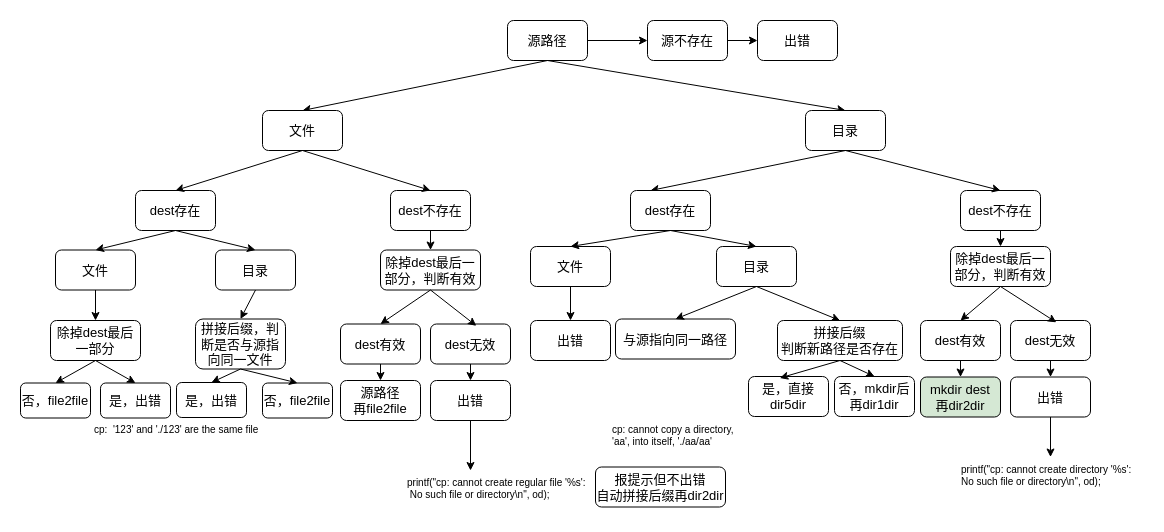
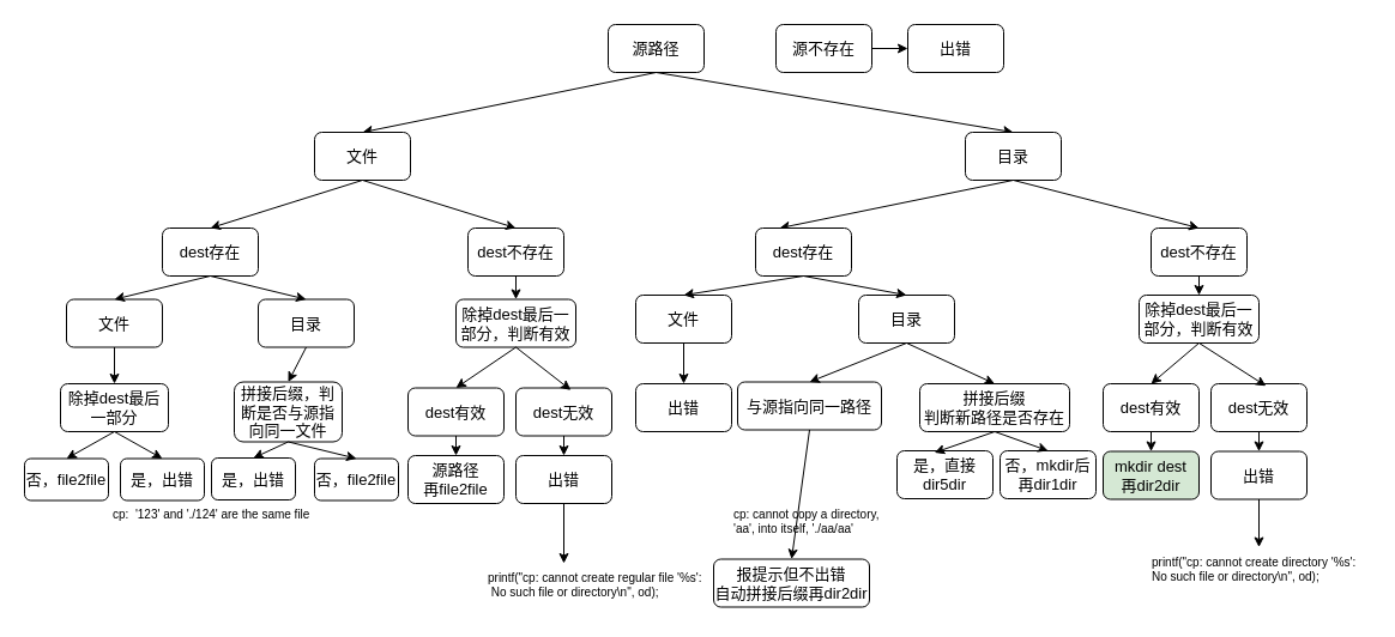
  <mxCell id="0" />
  <mxCell id="1" parent="0" />
  <mxCell id="2" value="源路径" style="rounded=1;whiteSpace=wrap;html=1;fontSize=13;" vertex="1" parent="1"><mxGeometry x="507" y="20" width="80" height="40" as="geometry" /></mxCell>
  <mxCell id="3" value="" style="endArrow=classic;html=1;rounded=0;fontSize=16;exitX=0.5;exitY=1;exitDx=0;exitDy=0;entryX=0.5;entryY=0;entryDx=0;entryDy=0;" edge="1" parent="1" source="2" target="5"><mxGeometry width="50" height="50" relative="1" as="geometry"><mxPoint x="640" y="370" as="sourcePoint" /><mxPoint x="500" y="140" as="targetPoint" /></mxGeometry></mxCell>
  <mxCell id="4" value="" style="endArrow=classic;html=1;rounded=0;fontSize=16;exitX=0.5;exitY=1;exitDx=0;exitDy=0;entryX=0.5;entryY=0;entryDx=0;entryDy=0;" edge="1" parent="1" source="2" target="6"><mxGeometry width="50" height="50" relative="1" as="geometry"><mxPoint x="640" y="370" as="sourcePoint" /><mxPoint x="740" y="140" as="targetPoint" /></mxGeometry></mxCell>
  <mxCell id="5" value="文件" style="rounded=1;whiteSpace=wrap;html=1;fontSize=13;" vertex="1" parent="1"><mxGeometry x="262" y="110" width="80" height="40" as="geometry" /></mxCell>
  <mxCell id="6" value="目录" style="rounded=1;whiteSpace=wrap;html=1;fontSize=13;" vertex="1" parent="1"><mxGeometry x="805" y="110" width="80" height="40" as="geometry" /></mxCell>
  <mxCell id="7" value="" style="endArrow=classic;html=1;rounded=0;fontSize=16;exitX=0.5;exitY=1;exitDx=0;exitDy=0;" edge="1" parent="1" source="6"><mxGeometry width="50" height="50" relative="1" as="geometry"><mxPoint x="710" y="150" as="sourcePoint" /><mxPoint x="650" y="190" as="targetPoint" /></mxGeometry></mxCell>
  <mxCell id="8" value="dest存在" style="rounded=1;whiteSpace=wrap;html=1;fontSize=13;" vertex="1" parent="1"><mxGeometry x="630" y="190" width="80" height="40" as="geometry" /></mxCell>
  <mxCell id="9" value="dest不存在" style="rounded=1;whiteSpace=wrap;html=1;fontSize=13;" vertex="1" parent="1"><mxGeometry x="960" y="190" width="80" height="40" as="geometry" /></mxCell>
  <mxCell id="10" value="文件" style="rounded=1;whiteSpace=wrap;html=1;fontSize=13;" vertex="1" parent="1"><mxGeometry x="530" y="246" width="80" height="40" as="geometry" /></mxCell>
  <mxCell id="11" value="目录" style="rounded=1;whiteSpace=wrap;html=1;fontSize=13;" vertex="1" parent="1"><mxGeometry x="716" y="246" width="80" height="40" as="geometry" /></mxCell>
  <mxCell id="12" value="与源指向同一路径" style="rounded=1;whiteSpace=wrap;html=1;fontSize=13;" vertex="1" parent="1"><mxGeometry x="615" y="318.5" width="120" height="40" as="geometry" /></mxCell>
  <mxCell id="13" value="源不存在" style="rounded=1;whiteSpace=wrap;html=1;fontSize=13;" vertex="1" parent="1"><mxGeometry x="647" y="20" width="80" height="40" as="geometry" /></mxCell>
  <mxCell id="14" value="出错" style="rounded=1;whiteSpace=wrap;html=1;fontSize=13;" vertex="1" parent="1"><mxGeometry x="757" y="20" width="80" height="40" as="geometry" /></mxCell>
  <mxCell id="15" value="除掉dest最后一部分，判断有效" style="rounded=1;whiteSpace=wrap;html=1;fontSize=13;" vertex="1" parent="1"><mxGeometry x="950" y="246" width="100" height="40" as="geometry" /></mxCell>
  <mxCell id="16" value="dest有效" style="rounded=1;whiteSpace=wrap;html=1;fontSize=13;" vertex="1" parent="1"><mxGeometry x="920" y="320" width="80" height="40" as="geometry" /></mxCell>
  <mxCell id="17" value="dest无效" style="rounded=1;whiteSpace=wrap;html=1;fontSize=13;" vertex="1" parent="1"><mxGeometry x="1010" y="320" width="80" height="40" as="geometry" /></mxCell>
  <mxCell id="18" value="报提示但不出错&lt;br&gt;自动拼接后缀再dir2dir" style="rounded=1;whiteSpace=wrap;html=1;fontSize=13;" vertex="1" parent="1"><mxGeometry x="595" y="466.5" width="130" height="40" as="geometry" /></mxCell>
  <mxCell id="19" value="出错" style="rounded=1;whiteSpace=wrap;html=1;fontSize=13;" vertex="1" parent="1"><mxGeometry x="530" y="320" width="80" height="40" as="geometry" /></mxCell>
  <mxCell id="20" style="edgeStyle=orthogonalEdgeStyle;rounded=0;orthogonalLoop=1;jettySize=auto;html=1;exitX=0.5;exitY=1;exitDx=0;exitDy=0;entryX=0.5;entryY=0;entryDx=0;entryDy=0;fontSize=10;" edge="1" parent="1" source="21" target="76"><mxGeometry relative="1" as="geometry" /></mxCell>
  <mxCell id="21" value="出错" style="rounded=1;whiteSpace=wrap;html=1;fontSize=13;" vertex="1" parent="1"><mxGeometry x="1010" y="376.5" width="80" height="40" as="geometry" /></mxCell>
  <mxCell id="22" value="mkdir dest&lt;br&gt;再dir2dir" style="rounded=1;whiteSpace=wrap;html=1;fontSize=13;fillColor=#d5e8d4;" vertex="1" parent="1"><mxGeometry x="920" y="376.5" width="80" height="40" as="geometry" /></mxCell>
  <mxCell id="23" value="" style="endArrow=classic;html=1;rounded=0;fontSize=16;exitX=0.5;exitY=1;exitDx=0;exitDy=0;entryX=0.5;entryY=0;entryDx=0;entryDy=0;" edge="1" parent="1" source="6" target="9"><mxGeometry width="50" height="50" relative="1" as="geometry"><mxPoint x="710" y="150" as="sourcePoint" /><mxPoint x="650" y="190" as="targetPoint" /></mxGeometry></mxCell>
  <mxCell id="24" value="" style="endArrow=classic;html=1;rounded=0;fontSize=16;exitX=0.5;exitY=1;exitDx=0;exitDy=0;entryX=0.5;entryY=0;entryDx=0;entryDy=0;" edge="1" parent="1" source="8" target="11"><mxGeometry width="50" height="50" relative="1" as="geometry"><mxPoint x="650" y="230" as="sourcePoint" /><mxPoint x="640" y="190" as="targetPoint" /></mxGeometry></mxCell>
  <mxCell id="25" value="" style="endArrow=classic;html=1;rounded=0;fontSize=16;exitX=0.5;exitY=1;exitDx=0;exitDy=0;entryX=0.5;entryY=0;entryDx=0;entryDy=0;" edge="1" parent="1" source="8" target="10"><mxGeometry width="50" height="50" relative="1" as="geometry"><mxPoint x="710" y="150" as="sourcePoint" /><mxPoint x="650" y="190" as="targetPoint" /></mxGeometry></mxCell>
  <mxCell id="26" value="" style="endArrow=classic;html=1;rounded=0;fontSize=16;exitX=0.5;exitY=1;exitDx=0;exitDy=0;entryX=0.5;entryY=0;entryDx=0;entryDy=0;" edge="1" parent="1" source="10" target="19"><mxGeometry width="50" height="50" relative="1" as="geometry"><mxPoint x="790" y="136" as="sourcePoint" /><mxPoint x="730" y="176" as="targetPoint" /></mxGeometry></mxCell>
  <mxCell id="27" value="" style="endArrow=classic;html=1;rounded=0;fontSize=16;exitX=0.5;exitY=1;exitDx=0;exitDy=0;entryX=0.5;entryY=0;entryDx=0;entryDy=0;" edge="1" parent="1" source="11" target="12"><mxGeometry width="50" height="50" relative="1" as="geometry"><mxPoint x="780" y="136" as="sourcePoint" /><mxPoint x="720" y="176" as="targetPoint" /></mxGeometry></mxCell>
  <mxCell id="28" value="" style="endArrow=classic;html=1;rounded=0;fontSize=16;exitX=0.5;exitY=1;exitDx=0;exitDy=0;entryX=0.5;entryY=0;entryDx=0;entryDy=0;" edge="1" parent="1" source="11" target="68"><mxGeometry width="50" height="50" relative="1" as="geometry"><mxPoint x="780" y="136" as="sourcePoint" /><mxPoint x="855" y="320" as="targetPoint" /></mxGeometry></mxCell>
+ <mxCell id="29" value="" style="endArrow=classic;html=1;rounded=0;fontSize=16;exitX=0.5;exitY=1;exitDx=0;exitDy=0;entryX=0.5;entryY=0;entryDx=0;entryDy=0;" edge="1" parent="1" source="12" target="18"><mxGeometry width="50" height="50" relative="1" as="geometry"><mxPoint x="780" y="130" as="sourcePoint" /><mxPoint x="720" y="170" as="targetPoint" /></mxGeometry></mxCell>
  <mxCell id="30" value="" style="endArrow=classic;html=1;rounded=0;fontSize=16;exitX=0.5;exitY=1;exitDx=0;exitDy=0;entryX=0.5;entryY=0;entryDx=0;entryDy=0;" edge="1" parent="1" source="9" target="15"><mxGeometry width="50" height="50" relative="1" as="geometry"><mxPoint x="760" y="162" as="sourcePoint" /><mxPoint x="700" y="202" as="targetPoint" /></mxGeometry></mxCell>
  <mxCell id="31" value="" style="endArrow=classic;html=1;rounded=0;fontSize=16;exitX=0.5;exitY=1;exitDx=0;exitDy=0;entryX=0.5;entryY=0;entryDx=0;entryDy=0;" edge="1" parent="1" source="15" target="16"><mxGeometry width="50" height="50" relative="1" as="geometry"><mxPoint x="790" y="164" as="sourcePoint" /><mxPoint x="730" y="204" as="targetPoint" /></mxGeometry></mxCell>
  <mxCell id="32" value="" style="endArrow=classic;html=1;rounded=0;fontSize=16;exitX=0.5;exitY=1;exitDx=0;exitDy=0;entryX=0.573;entryY=0.046;entryDx=0;entryDy=0;entryPerimeter=0;" edge="1" parent="1" source="15" target="17"><mxGeometry width="50" height="50" relative="1" as="geometry"><mxPoint x="790" y="164" as="sourcePoint" /><mxPoint x="730" y="204" as="targetPoint" /></mxGeometry></mxCell>
  <mxCell id="33" value="" style="endArrow=classic;html=1;rounded=0;fontSize=16;exitX=0.5;exitY=1;exitDx=0;exitDy=0;entryX=0.5;entryY=0;entryDx=0;entryDy=0;" edge="1" parent="1" source="16" target="22"><mxGeometry width="50" height="50" relative="1" as="geometry"><mxPoint x="750" y="156.5" as="sourcePoint" /><mxPoint x="690" y="196.5" as="targetPoint" /></mxGeometry></mxCell>
  <mxCell id="34" value="" style="endArrow=classic;html=1;rounded=0;fontSize=16;exitX=0.5;exitY=1;exitDx=0;exitDy=0;entryX=0.5;entryY=0;entryDx=0;entryDy=0;" edge="1" parent="1" source="17" target="21"><mxGeometry width="50" height="50" relative="1" as="geometry"><mxPoint x="730" y="156.5" as="sourcePoint" /><mxPoint x="670" y="196.5" as="targetPoint" /></mxGeometry></mxCell>
- <mxCell id="35" value="" style="endArrow=classic;html=1;rounded=0;fontSize=16;entryX=0;entryY=0.5;entryDx=0;entryDy=0;" edge="1" parent="1" source="2" target="13"><mxGeometry width="50" height="50" relative="1" as="geometry"><mxPoint x="627" y="370" as="sourcePoint" /><mxPoint x="727" y="140" as="targetPoint" /></mxGeometry></mxCell>
  <mxCell id="36" value="" style="endArrow=classic;html=1;rounded=0;fontSize=16;entryX=0;entryY=0.5;entryDx=0;entryDy=0;" edge="1" parent="1" target="14"><mxGeometry width="50" height="50" relative="1" as="geometry"><mxPoint x="727" y="40" as="sourcePoint" /><mxPoint x="697" y="150" as="targetPoint" /></mxGeometry></mxCell>
  <mxCell id="37" value="dest存在" style="rounded=1;whiteSpace=wrap;html=1;fontSize=13;" vertex="1" parent="1"><mxGeometry x="135" y="190" width="80" height="40" as="geometry" /></mxCell>
  <mxCell id="38" value="dest不存在" style="rounded=1;whiteSpace=wrap;html=1;fontSize=13;" vertex="1" parent="1"><mxGeometry x="390" y="190" width="80" height="40" as="geometry" /></mxCell>
  <mxCell id="39" value="文件" style="rounded=1;whiteSpace=wrap;html=1;fontSize=13;" vertex="1" parent="1"><mxGeometry x="55" y="249.5" width="80" height="40" as="geometry" /></mxCell>
  <mxCell id="40" value="目录" style="rounded=1;whiteSpace=wrap;html=1;fontSize=13;" vertex="1" parent="1"><mxGeometry x="215" y="249.5" width="80" height="40" as="geometry" /></mxCell>
  <mxCell id="41" value="除掉dest最后一部分，判断有效" style="rounded=1;whiteSpace=wrap;html=1;fontSize=13;" vertex="1" parent="1"><mxGeometry x="380" y="249.5" width="100" height="40" as="geometry" /></mxCell>
  <mxCell id="42" value="dest有效" style="rounded=1;whiteSpace=wrap;html=1;fontSize=13;" vertex="1" parent="1"><mxGeometry x="340" y="323.5" width="80" height="40" as="geometry" /></mxCell>
  <mxCell id="43" value="dest无效" style="rounded=1;whiteSpace=wrap;html=1;fontSize=13;" vertex="1" parent="1"><mxGeometry x="430" y="323.5" width="80" height="40" as="geometry" /></mxCell>
  <mxCell id="44" value="" style="edgeStyle=orthogonalEdgeStyle;rounded=0;orthogonalLoop=1;jettySize=auto;html=1;fontSize=10;" edge="1" parent="1" source="45" target="75"><mxGeometry relative="1" as="geometry" /></mxCell>
  <mxCell id="45" value="出错" style="rounded=1;whiteSpace=wrap;html=1;fontSize=13;" vertex="1" parent="1"><mxGeometry x="430" y="380" width="80" height="40" as="geometry" /></mxCell>
  <mxCell id="46" value="源路径&lt;br&gt;再file2file" style="rounded=1;whiteSpace=wrap;html=1;fontSize=13;" vertex="1" parent="1"><mxGeometry x="340" y="380" width="80" height="40" as="geometry" /></mxCell>
  <mxCell id="47" value="" style="endArrow=classic;html=1;rounded=0;fontSize=16;entryX=0.5;entryY=0;entryDx=0;entryDy=0;exitX=0.5;exitY=1;exitDx=0;exitDy=0;" edge="1" parent="1" source="41" target="42"><mxGeometry width="50" height="50" relative="1" as="geometry"><mxPoint x="400" y="303.5" as="sourcePoint" /><mxPoint x="150" y="207.5" as="targetPoint" /></mxGeometry></mxCell>
  <mxCell id="48" value="" style="endArrow=classic;html=1;rounded=0;fontSize=16;exitX=0.5;exitY=1;exitDx=0;exitDy=0;entryX=0.573;entryY=0.046;entryDx=0;entryDy=0;entryPerimeter=0;" edge="1" parent="1" source="41" target="43"><mxGeometry width="50" height="50" relative="1" as="geometry"><mxPoint x="420" y="289.5" as="sourcePoint" /><mxPoint x="150" y="207.5" as="targetPoint" /></mxGeometry></mxCell>
  <mxCell id="49" value="" style="endArrow=classic;html=1;rounded=0;fontSize=16;exitX=0.5;exitY=1;exitDx=0;exitDy=0;entryX=0.5;entryY=0;entryDx=0;entryDy=0;" edge="1" parent="1" source="42" target="46"><mxGeometry width="50" height="50" relative="1" as="geometry"><mxPoint x="170" y="160" as="sourcePoint" /><mxPoint x="110" y="200" as="targetPoint" /></mxGeometry></mxCell>
  <mxCell id="50" value="" style="endArrow=classic;html=1;rounded=0;fontSize=16;exitX=0.5;exitY=1;exitDx=0;exitDy=0;entryX=0.5;entryY=0;entryDx=0;entryDy=0;" edge="1" parent="1" source="43" target="45"><mxGeometry width="50" height="50" relative="1" as="geometry"><mxPoint x="150" y="160" as="sourcePoint" /><mxPoint x="90" y="200" as="targetPoint" /></mxGeometry></mxCell>
  <mxCell id="51" value="" style="endArrow=classic;html=1;rounded=0;fontSize=16;exitX=0.5;exitY=1;exitDx=0;exitDy=0;" edge="1" parent="1" source="38" target="41"><mxGeometry width="50" height="50" relative="1" as="geometry"><mxPoint x="780" y="136" as="sourcePoint" /><mxPoint x="720" y="176" as="targetPoint" /></mxGeometry></mxCell>
  <mxCell id="52" value="除掉dest最后一部分" style="rounded=1;whiteSpace=wrap;html=1;fontSize=13;" vertex="1" parent="1"><mxGeometry x="50" y="320" width="90" height="40" as="geometry" /></mxCell>
  <mxCell id="53" value="拼接后缀，判断是否与源指向同一文件" style="rounded=1;whiteSpace=wrap;html=1;fontSize=13;" vertex="1" parent="1"><mxGeometry x="195" y="318.5" width="90" height="50" as="geometry" /></mxCell>
  <mxCell id="54" value="是，出错" style="rounded=1;whiteSpace=wrap;html=1;fontSize=13;" vertex="1" parent="1"><mxGeometry x="176" y="382" width="70" height="35" as="geometry" /></mxCell>
  <mxCell id="55" value="否，file2file" style="rounded=1;whiteSpace=wrap;html=1;fontSize=13;" vertex="1" parent="1"><mxGeometry x="262" y="382.5" width="70" height="35" as="geometry" /></mxCell>
  <mxCell id="56" value="是，出错" style="rounded=1;whiteSpace=wrap;html=1;fontSize=13;" vertex="1" parent="1"><mxGeometry x="100" y="382.5" width="70" height="35" as="geometry" /></mxCell>
  <mxCell id="57" value="否，file2file" style="rounded=1;whiteSpace=wrap;html=1;fontSize=13;" vertex="1" parent="1"><mxGeometry x="20" y="382.5" width="70" height="35" as="geometry" /></mxCell>
  <mxCell id="58" value="" style="endArrow=classic;html=1;rounded=0;fontSize=16;entryX=0.5;entryY=0;entryDx=0;entryDy=0;exitX=0.5;exitY=1;exitDx=0;exitDy=0;" edge="1" parent="1" source="39" target="52"><mxGeometry width="50" height="50" relative="1" as="geometry"><mxPoint x="400" y="303.5" as="sourcePoint" /><mxPoint x="150" y="207.5" as="targetPoint" /></mxGeometry></mxCell>
  <mxCell id="59" value="" style="endArrow=classic;html=1;rounded=0;fontSize=16;entryX=0.5;entryY=0;entryDx=0;entryDy=0;exitX=0.5;exitY=1;exitDx=0;exitDy=0;" edge="1" parent="1" source="40" target="53"><mxGeometry width="50" height="50" relative="1" as="geometry"><mxPoint x="410" y="303.5" as="sourcePoint" /><mxPoint x="160" y="207.5" as="targetPoint" /></mxGeometry></mxCell>
  <mxCell id="60" value="" style="endArrow=classic;html=1;rounded=0;fontSize=16;entryX=0.5;entryY=0;entryDx=0;entryDy=0;exitX=0.5;exitY=1;exitDx=0;exitDy=0;" edge="1" parent="1" source="37" target="40"><mxGeometry width="50" height="50" relative="1" as="geometry"><mxPoint x="400" y="303.5" as="sourcePoint" /><mxPoint x="150" y="207.5" as="targetPoint" /></mxGeometry></mxCell>
  <mxCell id="61" value="" style="endArrow=classic;html=1;rounded=0;fontSize=16;entryX=0.5;entryY=0;entryDx=0;entryDy=0;exitX=0.5;exitY=1;exitDx=0;exitDy=0;" edge="1" parent="1" source="37" target="39"><mxGeometry width="50" height="50" relative="1" as="geometry"><mxPoint x="400" y="303.5" as="sourcePoint" /><mxPoint x="150" y="207.5" as="targetPoint" /></mxGeometry></mxCell>
  <mxCell id="62" value="" style="endArrow=classic;html=1;rounded=0;fontSize=16;entryX=0.5;entryY=0;entryDx=0;entryDy=0;exitX=0.5;exitY=1;exitDx=0;exitDy=0;" edge="1" parent="1" source="52" target="56"><mxGeometry width="50" height="50" relative="1" as="geometry"><mxPoint x="400" y="303.5" as="sourcePoint" /><mxPoint x="150" y="207.5" as="targetPoint" /></mxGeometry></mxCell>
  <mxCell id="63" value="" style="endArrow=classic;html=1;rounded=0;fontSize=16;entryX=0.5;entryY=0;entryDx=0;entryDy=0;exitX=0.5;exitY=1;exitDx=0;exitDy=0;" edge="1" parent="1" source="52" target="57"><mxGeometry width="50" height="50" relative="1" as="geometry"><mxPoint x="400" y="303.5" as="sourcePoint" /><mxPoint x="150" y="207.5" as="targetPoint" /></mxGeometry></mxCell>
  <mxCell id="64" value="" style="endArrow=classic;html=1;rounded=0;fontSize=16;entryX=0.5;entryY=0;entryDx=0;entryDy=0;exitX=0.5;exitY=1;exitDx=0;exitDy=0;" edge="1" parent="1" source="53" target="54"><mxGeometry width="50" height="50" relative="1" as="geometry"><mxPoint x="400" y="303.5" as="sourcePoint" /><mxPoint x="150" y="207.5" as="targetPoint" /></mxGeometry></mxCell>
  <mxCell id="65" value="" style="endArrow=classic;html=1;rounded=0;fontSize=16;entryX=0.5;entryY=0;entryDx=0;entryDy=0;exitX=0.5;exitY=1;exitDx=0;exitDy=0;" edge="1" parent="1" source="53" target="55"><mxGeometry width="50" height="50" relative="1" as="geometry"><mxPoint x="400" y="303.5" as="sourcePoint" /><mxPoint x="150" y="207.5" as="targetPoint" /></mxGeometry></mxCell>
  <mxCell id="66" value="" style="endArrow=classic;html=1;rounded=0;fontSize=16;entryX=0.5;entryY=0;entryDx=0;entryDy=0;exitX=0.5;exitY=1;exitDx=0;exitDy=0;" edge="1" parent="1" source="5" target="37"><mxGeometry width="50" height="50" relative="1" as="geometry"><mxPoint x="400" y="303.5" as="sourcePoint" /><mxPoint x="150" y="207.5" as="targetPoint" /></mxGeometry></mxCell>
  <mxCell id="67" value="" style="endArrow=classic;html=1;rounded=0;fontSize=16;entryX=0.5;entryY=0;entryDx=0;entryDy=0;exitX=0.5;exitY=1;exitDx=0;exitDy=0;" edge="1" parent="1" source="5" target="38"><mxGeometry width="50" height="50" relative="1" as="geometry"><mxPoint x="400" y="303.5" as="sourcePoint" /><mxPoint x="150" y="207.5" as="targetPoint" /></mxGeometry></mxCell>
- <mxCell id="68" value="拼接后缀&lt;br&gt;判断新路径是否存在" style="rounded=1;whiteSpace=wrap;html=1;fontSize=13;" vertex="1" parent="1"><mxGeometry x="777" y="320" width="125" height="40" as="geometry" /></mxCell>
+ <mxCell id="68" value="拼接后缀&lt;br&gt;判断新路径是否存在" style="rounded=1;whiteSpace=wrap;html=1;fontSize=13;" vertex="1" parent="1"><mxGeometry x="767" y="320" width="125" height="40" as="geometry" /></mxCell>
  <mxCell id="69" value="是，直接&lt;br&gt;dir5dir" style="rounded=1;whiteSpace=wrap;html=1;fontSize=13;" vertex="1" parent="1"><mxGeometry x="748" y="376" width="80" height="40" as="geometry" /></mxCell>
  <mxCell id="70" value="cp:&amp;nbsp;cannot&amp;nbsp;copy&amp;nbsp;a&amp;nbsp;directory,&amp;nbsp;&lt;br style=&quot;font-size: 10px;&quot;&gt;'aa',&amp;nbsp;into&amp;nbsp;itself, './aa/aa'" style="text;whiteSpace=wrap;html=1;fontSize=10;" vertex="1" parent="1"><mxGeometry x="610" y="416.5" width="130" height="40" as="geometry" /></mxCell>
- <mxCell id="71" value="cp:&amp;nbsp; '123' and './123' are the same file" style="text;whiteSpace=wrap;html=1;fontSize=10;" vertex="1" parent="1"><mxGeometry x="92" y="416.5" width="170" height="30" as="geometry" /></mxCell>
+ <mxCell id="71" value="cp:&amp;nbsp; '123' and './124' are the same file" style="text;whiteSpace=wrap;html=1;fontSize=10;" vertex="1" parent="1"><mxGeometry x="92" y="416.5" width="170" height="30" as="geometry" /></mxCell>
  <mxCell id="72" value="否，mkdir后&lt;br&gt;再dir1dir" style="rounded=1;whiteSpace=wrap;html=1;fontSize=13;" vertex="1" parent="1"><mxGeometry x="834" y="376" width="80" height="40" as="geometry" /></mxCell>
  <mxCell id="73" value="" style="endArrow=classic;html=1;rounded=0;fontSize=16;exitX=0.5;exitY=1;exitDx=0;exitDy=0;entryX=0.391;entryY=0.038;entryDx=0;entryDy=0;entryPerimeter=0;" edge="1" parent="1" source="68" target="69"><mxGeometry width="50" height="50" relative="1" as="geometry"><mxPoint x="780" y="136" as="sourcePoint" /><mxPoint x="855" y="320" as="targetPoint" /></mxGeometry></mxCell>
  <mxCell id="74" value="" style="endArrow=classic;html=1;rounded=0;fontSize=16;exitX=0.5;exitY=1;exitDx=0;exitDy=0;entryX=0.5;entryY=0;entryDx=0;entryDy=0;" edge="1" parent="1" source="68" target="72"><mxGeometry width="50" height="50" relative="1" as="geometry"><mxPoint x="780" y="136" as="sourcePoint" /><mxPoint x="855" y="320" as="targetPoint" /></mxGeometry></mxCell>
  <mxCell id="75" value="printf(&quot;cp:&amp;nbsp;cannot&amp;nbsp;create&amp;nbsp;regular&amp;nbsp;file&amp;nbsp;'%s':&lt;br&gt;&amp;nbsp;No&amp;nbsp;such&amp;nbsp;file&amp;nbsp;or&amp;nbsp;directory\n&quot;,&amp;nbsp;od);" style="text;whiteSpace=wrap;html=1;fontSize=10;" vertex="1" parent="1"><mxGeometry x="405" y="470" width="130" height="40" as="geometry" /></mxCell>
  <mxCell id="76" value="printf(&quot;cp:&amp;nbsp;cannot&amp;nbsp;create&amp;nbsp;directory&amp;nbsp;'%s':&amp;nbsp;&lt;br&gt;No&amp;nbsp;such&amp;nbsp;file&amp;nbsp;or&amp;nbsp;directory\n&quot;,&amp;nbsp;od);" style="text;whiteSpace=wrap;html=1;fontSize=10;" vertex="1" parent="1"><mxGeometry x="958.75" y="456.5" width="182.5" height="43.5" as="geometry" /></mxCell>
